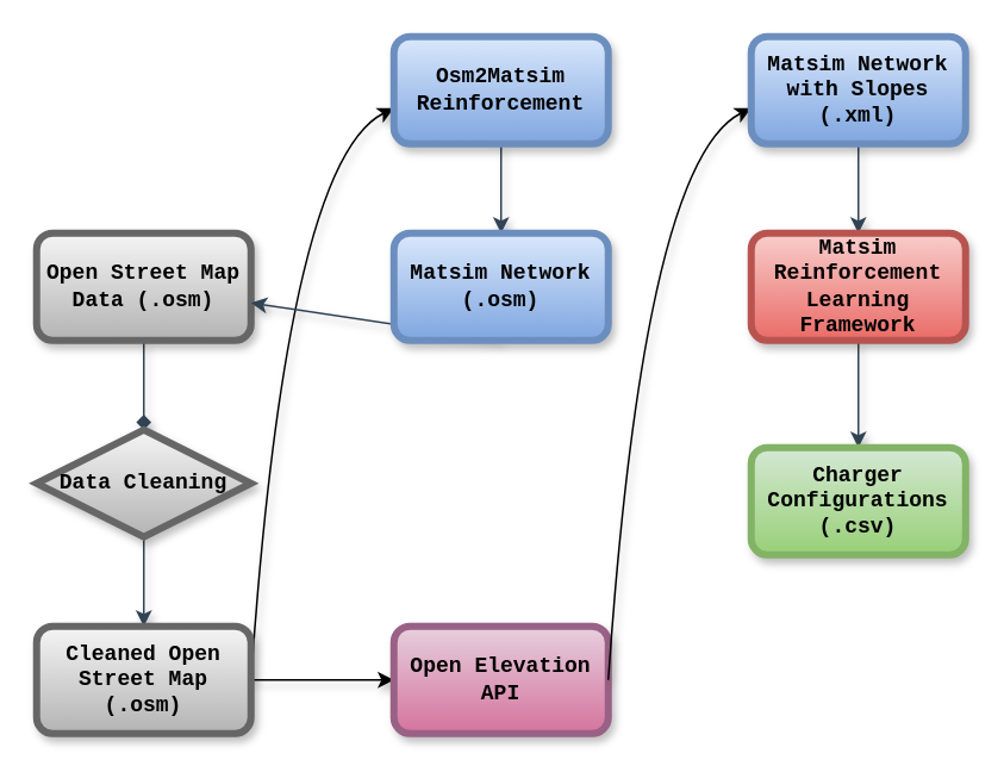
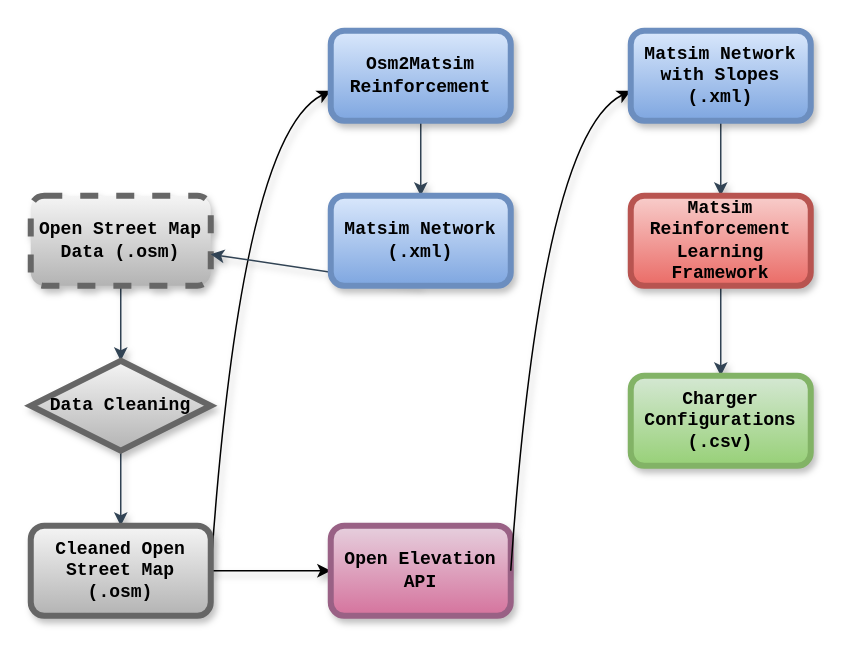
  <mxCell id="0" />
  <mxCell id="1" parent="0" />
- <mxCell id="2" style="edgeStyle=none;html=1;exitX=0.5;exitY=1;exitDx=0;exitDy=0;entryX=0.5;entryY=0;entryDx=0;entryDy=0;fillColor=#647687;strokeColor=#314354;fontFamily=Courier New;labelBorderColor=none;shadow=1;fontStyle=1;endArrow=diamond;" edge="1" parent="1" source="3" target="5"><mxGeometry relative="1" as="geometry" /></mxCell>
- <mxCell id="3" value="Open Street Map Data (.osm)" style="rounded=1;whiteSpace=wrap;html=1;fillColor=#f5f5f5;strokeColor=#666666;fontFamily=Courier New;labelBorderColor=none;shadow=1;fontStyle=1;gradientColor=#b3b3b3;strokeWidth=4;" vertex="1" parent="1"><mxGeometry x="20" y="130" width="120" height="60" as="geometry" /></mxCell>
+ <mxCell id="2" style="edgeStyle=none;html=1;exitX=0.5;exitY=1;exitDx=0;exitDy=0;entryX=0.5;entryY=0;entryDx=0;entryDy=0;fillColor=#647687;strokeColor=#314354;fontFamily=Courier New;labelBorderColor=none;shadow=1;fontStyle=1;" edge="1" parent="1" source="3" target="5"><mxGeometry relative="1" as="geometry" /></mxCell>
+ <mxCell id="3" value="Open Street Map Data (.osm)" style="rounded=1;whiteSpace=wrap;html=1;fillColor=#f5f5f5;strokeColor=#666666;fontFamily=Courier New;labelBorderColor=none;shadow=1;fontStyle=1;gradientColor=#b3b3b3;strokeWidth=4;dashed=1;" vertex="1" parent="1"><mxGeometry x="20" y="130" width="120" height="60" as="geometry" /></mxCell>
  <mxCell id="4" style="edgeStyle=none;html=1;exitX=0.5;exitY=1;exitDx=0;exitDy=0;entryX=0.5;entryY=0;entryDx=0;entryDy=0;fillColor=#647687;strokeColor=#314354;fontFamily=Courier New;labelBorderColor=none;shadow=1;fontStyle=1;" edge="1" parent="1" source="5" target="8"><mxGeometry relative="1" as="geometry" /></mxCell>
  <mxCell id="5" value="Data Cleaning" style="rhombus;whiteSpace=wrap;html=1;fillColor=#f5f5f5;strokeColor=#666666;fontFamily=Courier New;labelBorderColor=none;shadow=1;fontStyle=1;gradientColor=#b3b3b3;strokeWidth=4;" vertex="1" parent="1"><mxGeometry x="20" y="240" width="120" height="60" as="geometry" /></mxCell>
  <mxCell id="6" style="edgeStyle=none;html=1;exitX=1;exitY=0.5;exitDx=0;exitDy=0;rounded=0;curved=1;fontFamily=Courier New;labelBorderColor=none;shadow=1;fontStyle=1" edge="1" parent="1" source="8"><mxGeometry relative="1" as="geometry"><mxPoint x="220" y="60" as="targetPoint" /><Array as="points"><mxPoint x="160" y="90" /></Array></mxGeometry></mxCell>
  <mxCell id="7" style="edgeStyle=none;html=1;exitX=1;exitY=0.5;exitDx=0;exitDy=0;entryX=0;entryY=0.5;entryDx=0;entryDy=0;fontFamily=Courier New;labelBorderColor=none;shadow=1;fontStyle=1" edge="1" parent="1" source="8" target="13"><mxGeometry relative="1" as="geometry" /></mxCell>
  <mxCell id="8" value="Cleaned Open Street Map (.osm)" style="rounded=1;whiteSpace=wrap;html=1;fillColor=#f5f5f5;strokeColor=#666666;fontFamily=Courier New;labelBorderColor=none;shadow=1;fontStyle=1;gradientColor=#b3b3b3;strokeWidth=4;" vertex="1" parent="1"><mxGeometry x="20" y="350" width="120" height="60" as="geometry" /></mxCell>
  <mxCell id="9" style="edgeStyle=none;html=1;exitX=0.5;exitY=1;exitDx=0;exitDy=0;fillColor=#647687;strokeColor=#314354;fontFamily=Courier New;labelBorderColor=none;shadow=1;fontStyle=1;" edge="1" parent="1" source="10"><mxGeometry relative="1" as="geometry"><mxPoint x="280" y="130" as="targetPoint" /></mxGeometry></mxCell>
  <mxCell id="10" value="Osm2Matsim Reinforcement" style="rounded=1;whiteSpace=wrap;html=1;fillColor=#dae8fc;strokeColor=#6c8ebf;fontFamily=Courier New;labelBorderColor=none;shadow=1;fontStyle=1;gradientColor=#7ea6e0;strokeWidth=4;" vertex="1" parent="1"><mxGeometry x="220" y="20" width="120" height="60" as="geometry" /></mxCell>
  <mxCell id="11" style="edgeStyle=none;html=1;exitX=0.5;exitY=1;exitDx=0;exitDy=0;fillColor=#647687;strokeColor=#314354;fontFamily=Courier New;labelBorderColor=none;shadow=1;fontStyle=1;" edge="1" parent="1" source="12" target="3"><mxGeometry relative="1" as="geometry" /></mxCell>
- <mxCell id="12" value="Matsim Network (.osm)" style="rounded=1;whiteSpace=wrap;html=1;fillColor=#dae8fc;strokeColor=#6c8ebf;fontFamily=Courier New;labelBorderColor=none;shadow=1;fontStyle=1;gradientColor=#7ea6e0;strokeWidth=4;" vertex="1" parent="1"><mxGeometry x="220" y="130" width="120" height="60" as="geometry" /></mxCell>
+ <mxCell id="12" value="Matsim Network (.xml)" style="rounded=1;whiteSpace=wrap;html=1;fillColor=#dae8fc;strokeColor=#6c8ebf;fontFamily=Courier New;labelBorderColor=none;shadow=1;fontStyle=1;gradientColor=#7ea6e0;strokeWidth=4;" vertex="1" parent="1"><mxGeometry x="220" y="130" width="120" height="60" as="geometry" /></mxCell>
  <mxCell id="13" value="Open Elevation API" style="rounded=1;whiteSpace=wrap;html=1;fillColor=#e6d0de;strokeColor=#996185;fontFamily=Courier New;labelBorderColor=none;shadow=1;fontStyle=1;gradientColor=#d5739d;strokeWidth=4;" vertex="1" parent="1"><mxGeometry x="220" y="350" width="120" height="60" as="geometry" /></mxCell>
  <mxCell id="14" style="edgeStyle=none;html=1;exitX=1;exitY=0.5;exitDx=0;exitDy=0;rounded=0;curved=1;fontFamily=Courier New;labelBorderColor=none;shadow=1;fontStyle=1" edge="1" parent="1"><mxGeometry relative="1" as="geometry"><mxPoint x="420" y="60" as="targetPoint" /><mxPoint x="340" y="380" as="sourcePoint" /><Array as="points"><mxPoint x="360" y="90" /></Array></mxGeometry></mxCell>
  <mxCell id="15" style="edgeStyle=none;html=1;fontFamily=Courier New;labelBorderColor=none;shadow=1;fontStyle=1;fillColor=#647687;strokeColor=#314354;" edge="1" parent="1" source="16"><mxGeometry relative="1" as="geometry"><mxPoint x="480" y="130" as="targetPoint" /></mxGeometry></mxCell>
  <mxCell id="16" value="Matsim Network with Slopes (.xml)" style="rounded=1;whiteSpace=wrap;html=1;fillColor=#dae8fc;strokeColor=#6c8ebf;fontFamily=Courier New;labelBorderColor=none;shadow=1;fontStyle=1;gradientColor=#7ea6e0;strokeWidth=4;" vertex="1" parent="1"><mxGeometry x="420" y="20" width="120" height="60" as="geometry" /></mxCell>
  <mxCell id="17" style="edgeStyle=none;html=1;exitX=0.5;exitY=1;exitDx=0;exitDy=0;fontFamily=Courier New;labelBorderColor=none;shadow=1;fontStyle=1;fillColor=#647687;strokeColor=#314354;" edge="1" parent="1" source="18"><mxGeometry relative="1" as="geometry"><mxPoint x="480" y="250" as="targetPoint" /></mxGeometry></mxCell>
  <mxCell id="18" value="Matsim Reinforcement Learning Framework" style="rounded=1;whiteSpace=wrap;html=1;fillColor=#f8cecc;strokeColor=#b85450;fontFamily=Courier New;labelBorderColor=none;shadow=1;fontStyle=1;gradientColor=#ea6b66;strokeWidth=4;" vertex="1" parent="1"><mxGeometry x="420" y="130" width="120" height="60" as="geometry" /></mxCell>
  <mxCell id="19" value="Charger Configurations&lt;div&gt;&lt;font style=&quot;color: rgb(0, 0, 0);&quot;&gt;(.csv)&lt;/font&gt;&lt;/div&gt;" style="rounded=1;whiteSpace=wrap;html=1;fillColor=#d5e8d4;strokeColor=#82b366;fontFamily=Courier New;labelBorderColor=none;shadow=1;fontStyle=1;gradientColor=#97d077;strokeWidth=4;" vertex="1" parent="1"><mxGeometry x="420" y="250" width="120" height="60" as="geometry" /></mxCell>
